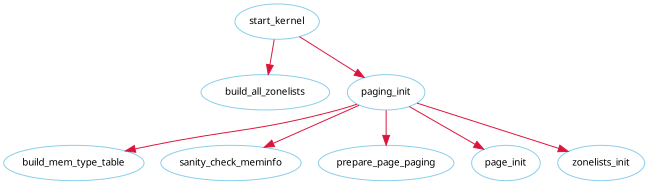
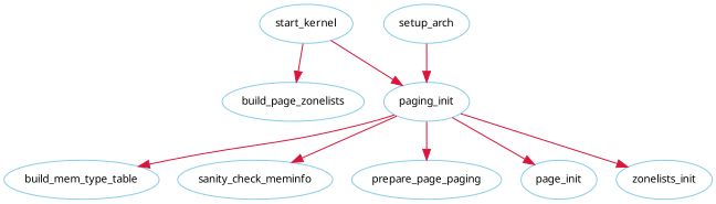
  digraph {
    fontname=Verdana
    fontsize=10
    rankdir=TB
    node [color=skyblue fontname=Verdana fontsize=10]
    edge [color=crimson fontname=Verdana fontsize=10 style=solid]
    start_kernel
-   build_all_zonelists
+   build_all_zonelists [label=build_page_zonelists]
    paging_init
+   setup_arch
    build_mem_type_table
    sanity_check_meminfo
    n7 [label=prepare_page_paging]
    n8 [label=page_init]
    n9 [label=zonelists_init]
    start_kernel -> build_all_zonelists
    start_kernel -> paging_init
    paging_init -> build_mem_type_table
    paging_init -> sanity_check_meminfo
    paging_init -> n7
    paging_init -> n8
    paging_init -> n9
+   setup_arch -> paging_init
  }
